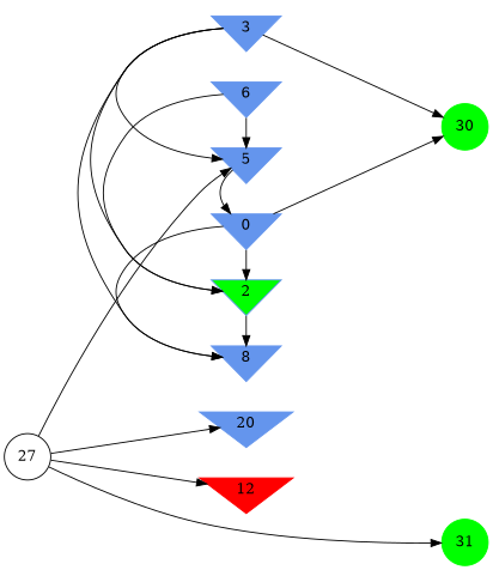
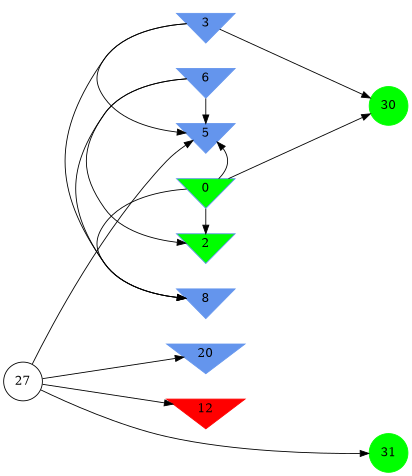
  digraph {
    rankdir=LR
    ranksep=2.0
    node [color=cornflowerblue shape=invtriangle style=filled]
-   0
+   0 [fillcolor=green]
    2 [fillcolor=green]
    3
    5
    6
    8
    n7 [label=20]
    12 [color=red]
    27 [color=black shape=circle style=""]
    30 [color=green shape=circle]
    31 [color=green shape=circle]
    subgraph sub_1 {
      rank=same
      0
      2
      3
      5
      6
      8
      n7
      12
    }
    subgraph sub_2 {
      rank=same
      27
    }
    subgraph sub_3 {
      rank=same
      30
      31
    }
    0 -> 2
-   5 -> 0
+   0 -> 5
    0 -> 8
    0 -> 30
-   3 -> 2
    3 -> 5
    3 -> 8
    3 -> 30
    6 -> 2
    6 -> 5
-   2 -> 8
+   6 -> 8
    27 -> 5
    27 -> n7
    27 -> 12
    27 -> 31
  }
